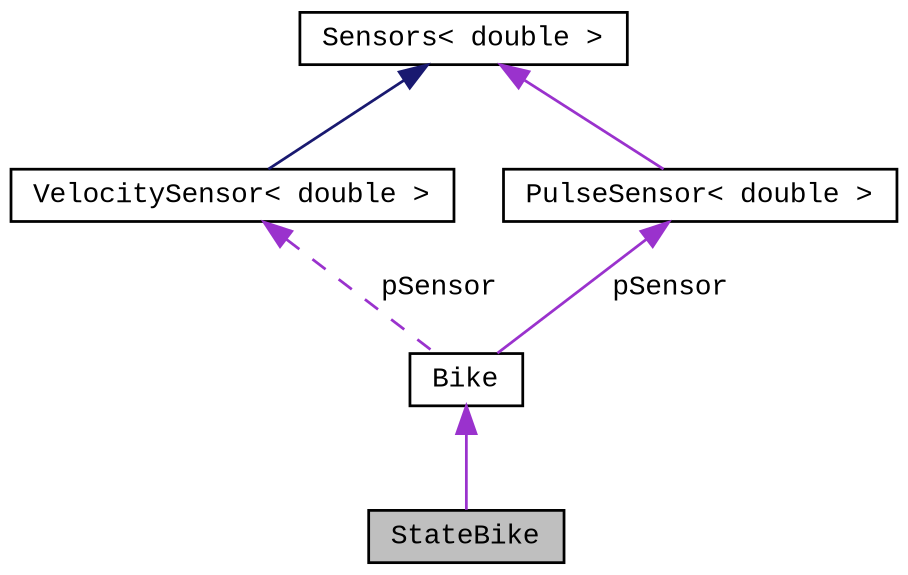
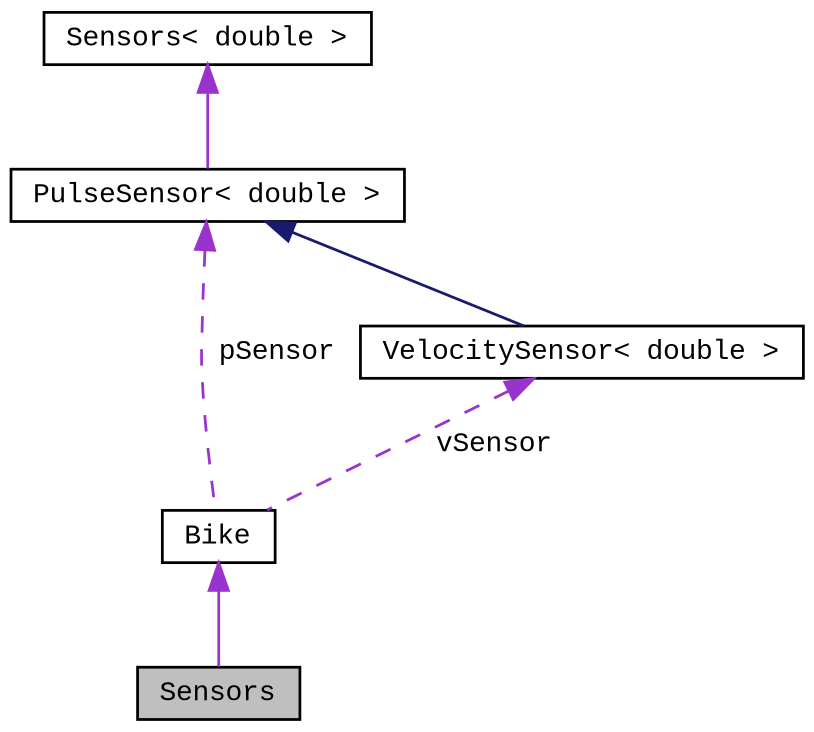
  digraph {
    fontname="Liberation Mono"
    node [color=black fillcolor=white fontname="Liberation Mono" fontsize=10 shape=record style=filled]
    edge [color=darkorchid3 dir=back fontname="Liberation Mono" fontsize=10 labelfontname=Helvetica labelfontsize=10 style=solid]
-   n1 [fillcolor=grey75 fontcolor=black height=0.2 label=StateBike width=0.4]
+   n1 [fillcolor=grey75 fontcolor=black height=0.2 label=Sensors width=0.4]
    n2 [height=0.2 label=Bike width=0.4]
    n3 [height=0.2 label="VelocitySensor\< double \>" width=0.4]
    n4 [height=0.2 label="Sensors\< double \>" width=0.4]
    n5 [height=0.2 label="PulseSensor\< double \>" width=0.4]
    n2 -> n1
-   n3 -> n2 [label=" pSensor" style=dashed]
-   n4 -> n3 [color=midnightblue]
+   n3 -> n2 [label=" vSensor" style=dashed]
+   n5 -> n3 [color=midnightblue]
    n4 -> n5
-   n5 -> n2 [label=" pSensor"]
+   n5 -> n2 [label=" pSensor" style=dashed]
  }
